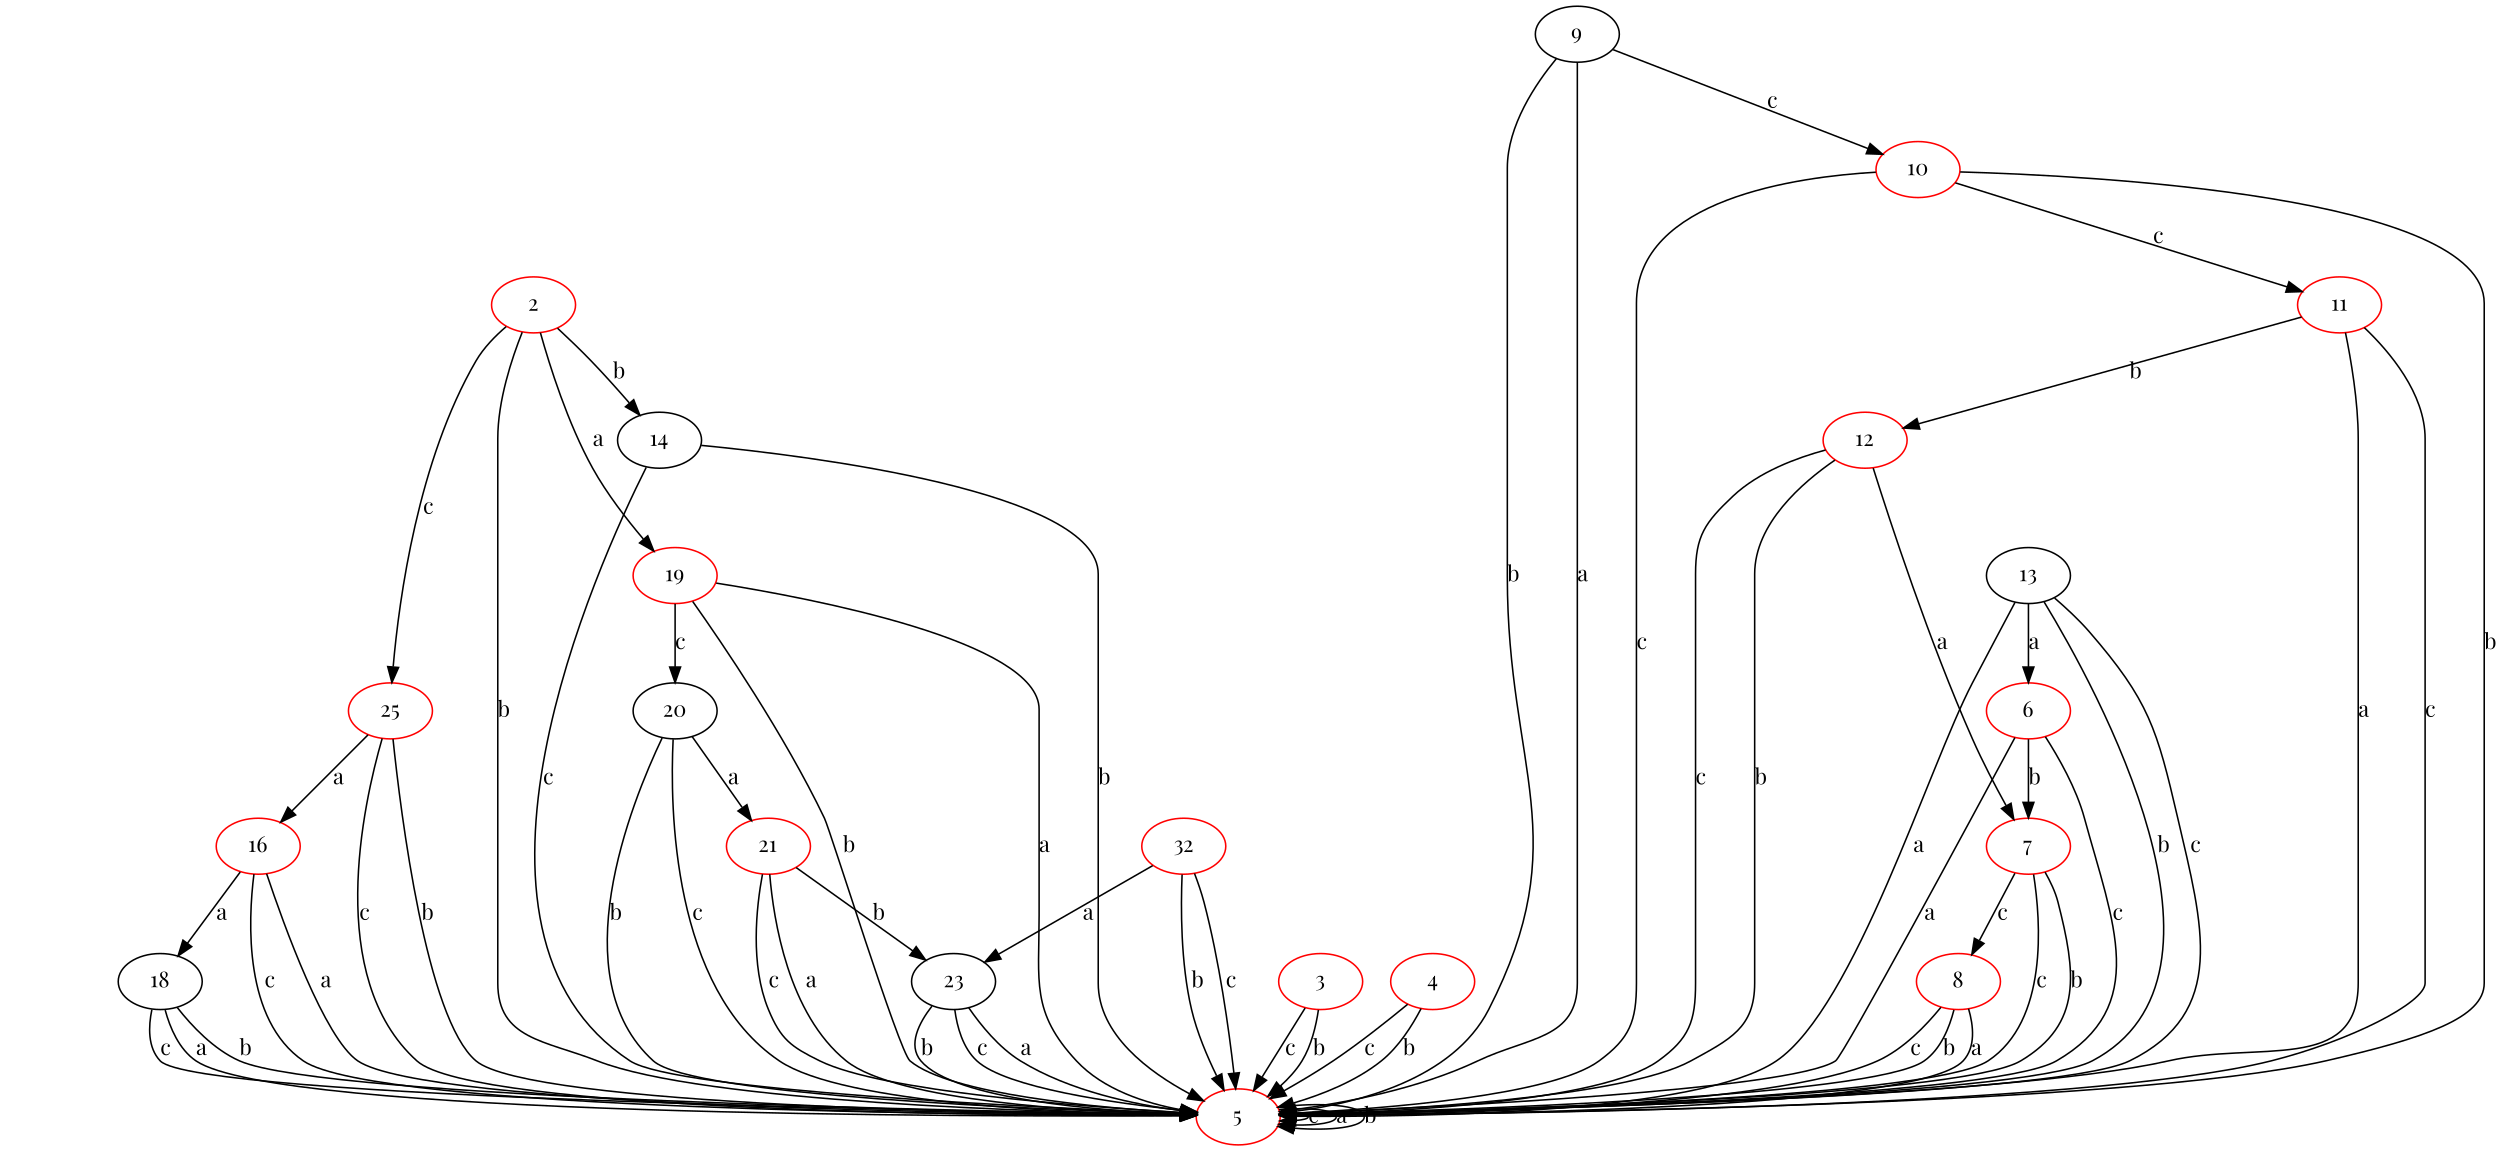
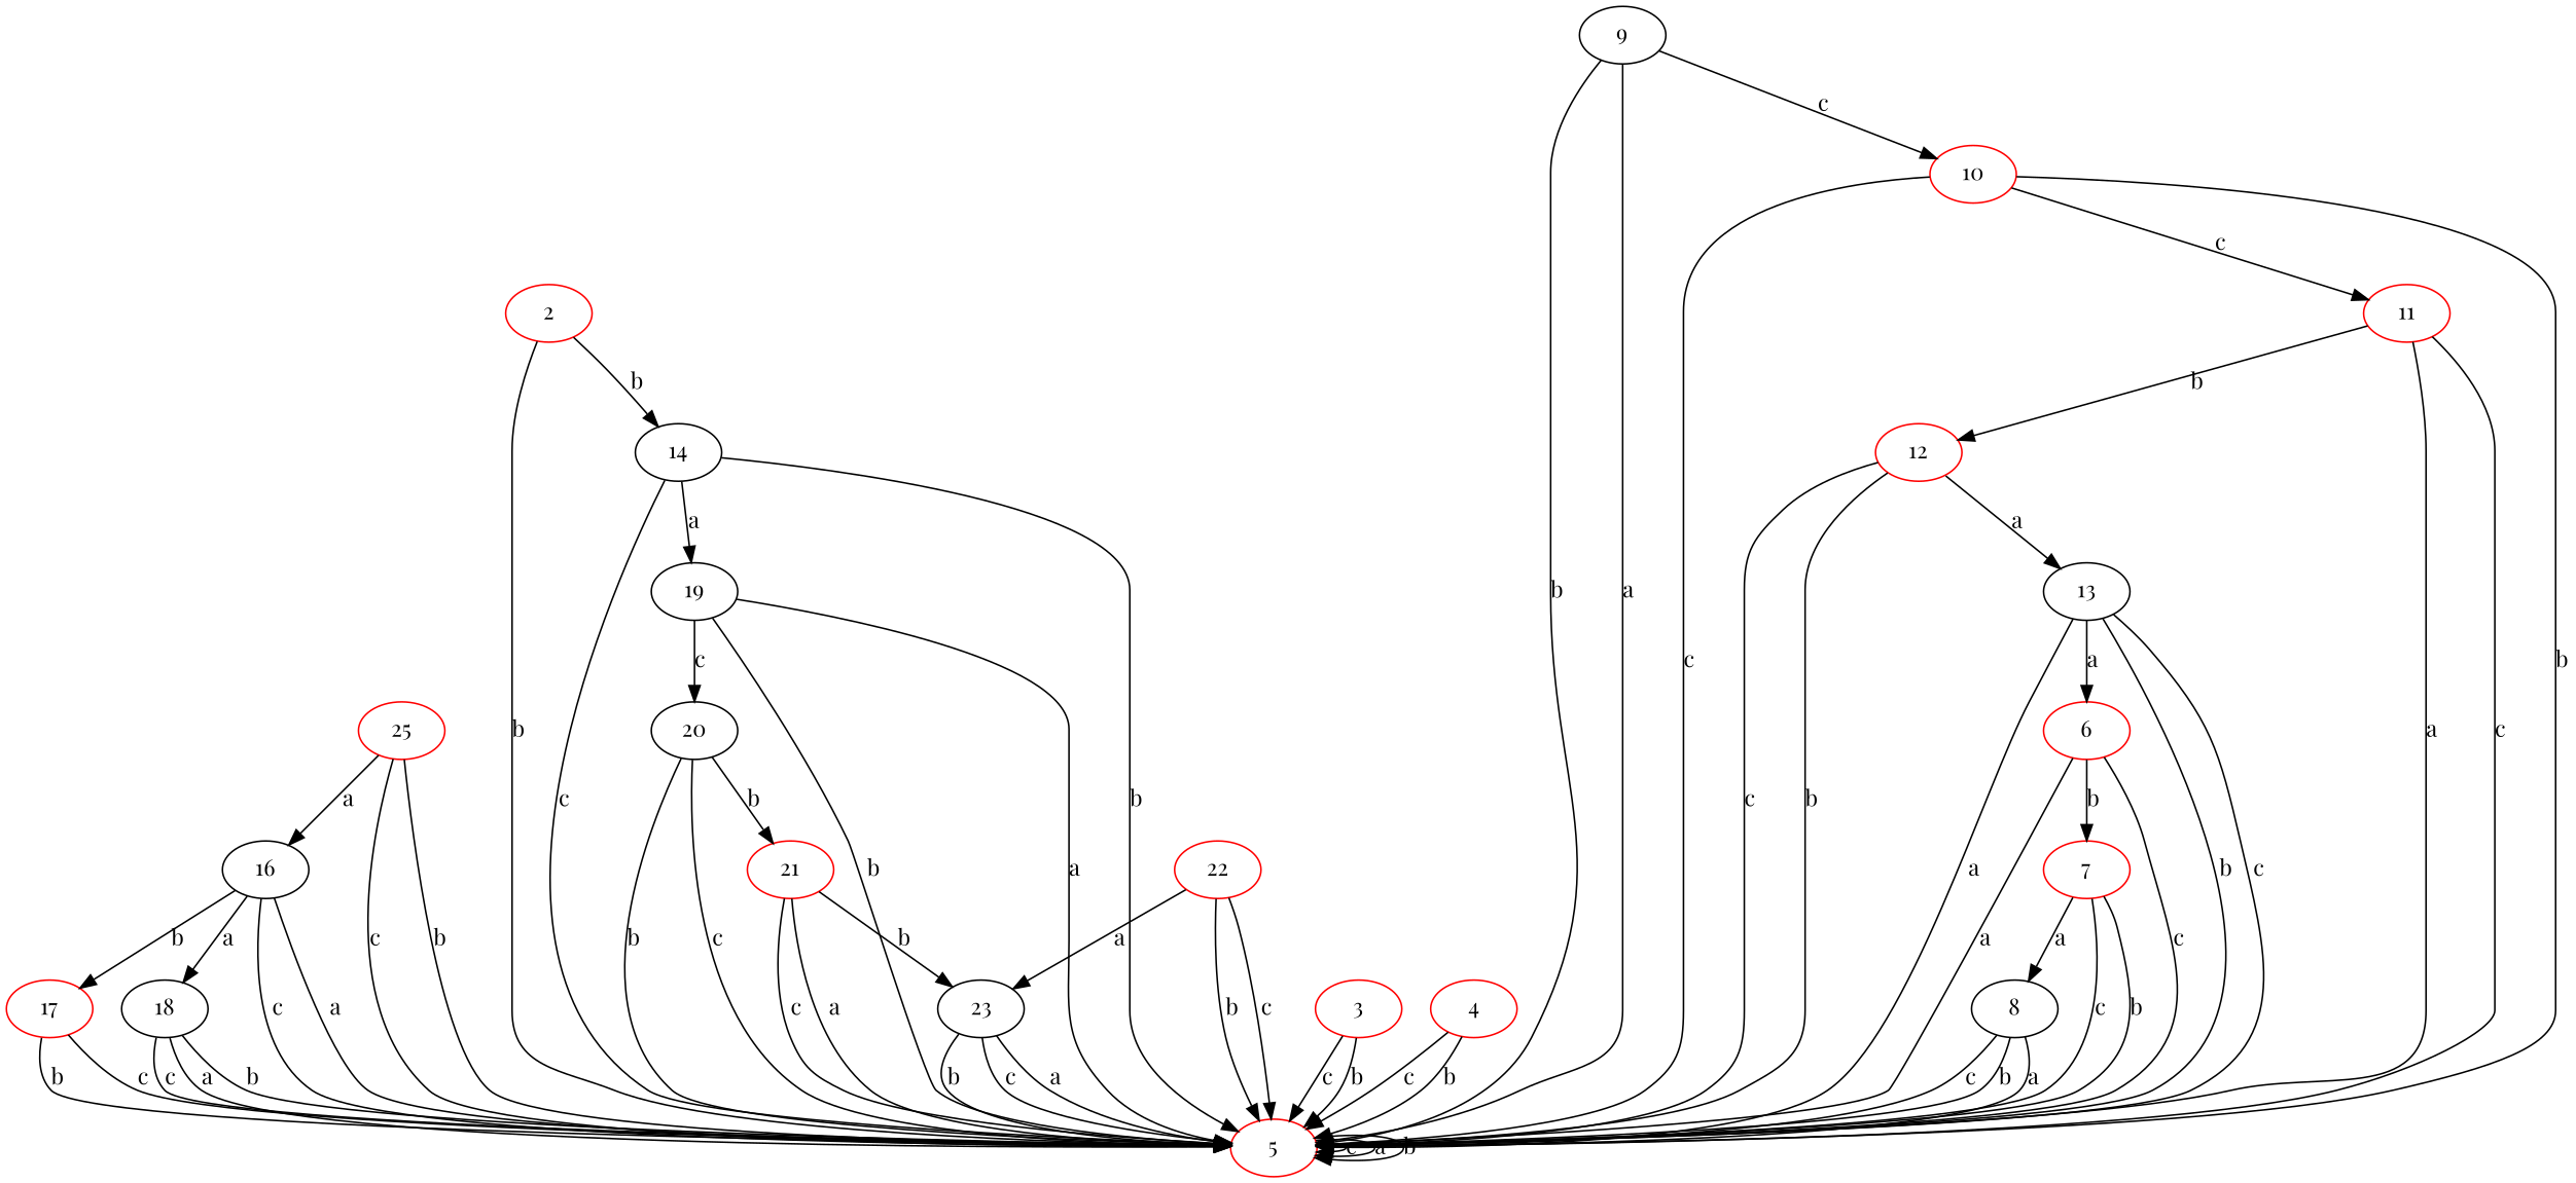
  digraph {
    fontname="Playfair Display"
    node [color=red fontname="Playfair Display"]
    edge [fontname="Playfair Display"]
    2
    5
    14 [color=black]
    n4 [label=25]
    3
    4
-   19
-   16
+   19 [color=""]
+   16 [color=black]
    9 [color=""]
    10
    6
    7
-   8
+   8 [color=""]
    11
    12
    13 [color=""]
    20 [color=black]
+   17
    18 [color=""]
    21
    23 [color=""]
-   22 [label=32]
+   22
    2 -> 5 [label=b]
    2 -> 14 [label=b]
-   2 -> n4 [label=c]
    5 -> 5 [label=c]
    5 -> 5 [label=a]
    5 -> 5 [label=b]
    14 -> 5 [label=b]
    14 -> 5 [label=c]
-   2 -> 19 [label=a]
+   14 -> 19 [label=a]
    n4 -> 5 [label=c]
    n4 -> 5 [label=b]
    n4 -> 16 [label=a]
    3 -> 5 [label=c]
    3 -> 5 [label=b]
    4 -> 5 [label=c]
    4 -> 5 [label=b]
    19 -> 5 [label=b]
    19 -> 5 [label=a]
    19 -> 20 [label=c]
    16 -> 5 [label=c]
    16 -> 5 [label=a]
+   16 -> 17 [label=b]
    16 -> 18 [label=a]
    9 -> 5 [label=b]
    9 -> 5 [label=a]
    9 -> 10 [label=c]
    10 -> 5 [label=b]
    10 -> 5 [label=c]
    10 -> 11 [label=c]
    6 -> 5 [label=c]
    6 -> 5 [label=a]
    6 -> 7 [label=b]
    7 -> 5 [label=c]
    7 -> 5 [label=b]
-   7 -> 8 [label=c]
+   7 -> 8 [label=a]
    8 -> 5 [label=b]
    8 -> 5 [label=a]
    8 -> 5 [label=c]
    11 -> 5 [label=a]
    11 -> 5 [label=c]
    11 -> 12 [label=b]
    12 -> 5 [label=c]
    12 -> 5 [label=b]
-   12 -> 7 [label=a]
+   12 -> 13 [label=a]
    13 -> 5 [label=b]
    13 -> 5 [label=c]
    13 -> 5 [label=a]
    13 -> 6 [label=a]
    20 -> 5 [label=b]
    20 -> 5 [label=c]
-   20 -> 21 [label=a]
+   20 -> 21 [label=b]
+   17 -> 5 [label=b]
+   17 -> 5 [label=c]
    18 -> 5 [label=a]
    18 -> 5 [label=b]
    18 -> 5 [label=c]
    21 -> 5 [label=a]
    21 -> 5 [label=c]
    21 -> 23 [label=b]
    23 -> 5 [label=a]
    23 -> 5 [label=b]
    23 -> 5 [label=c]
    22 -> 5 [label=b]
    22 -> 5 [label=c]
    22 -> 23 [label=a]
  }
